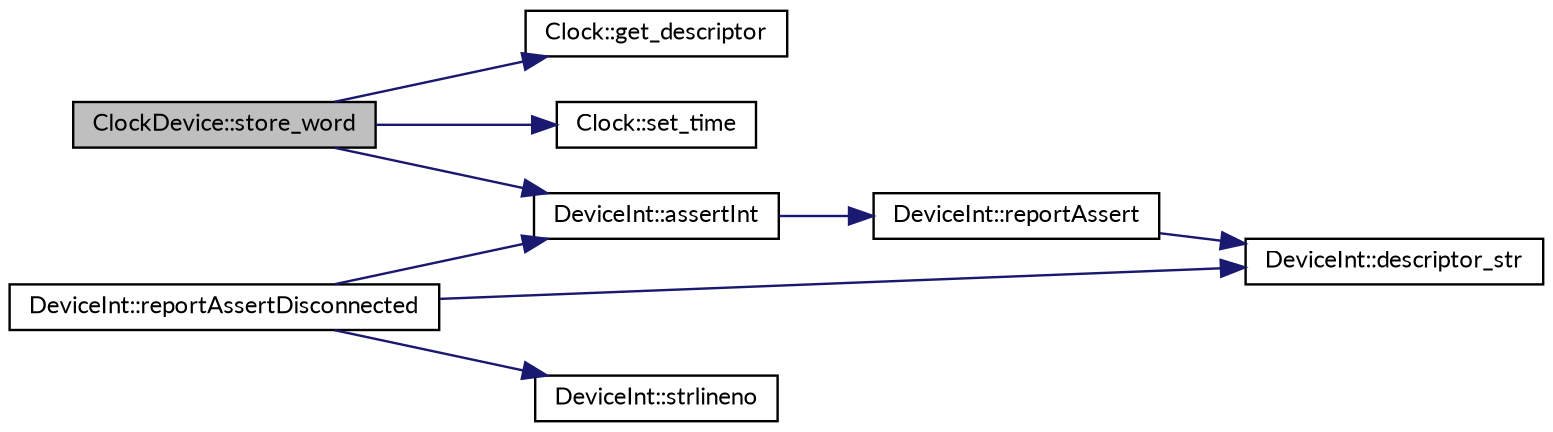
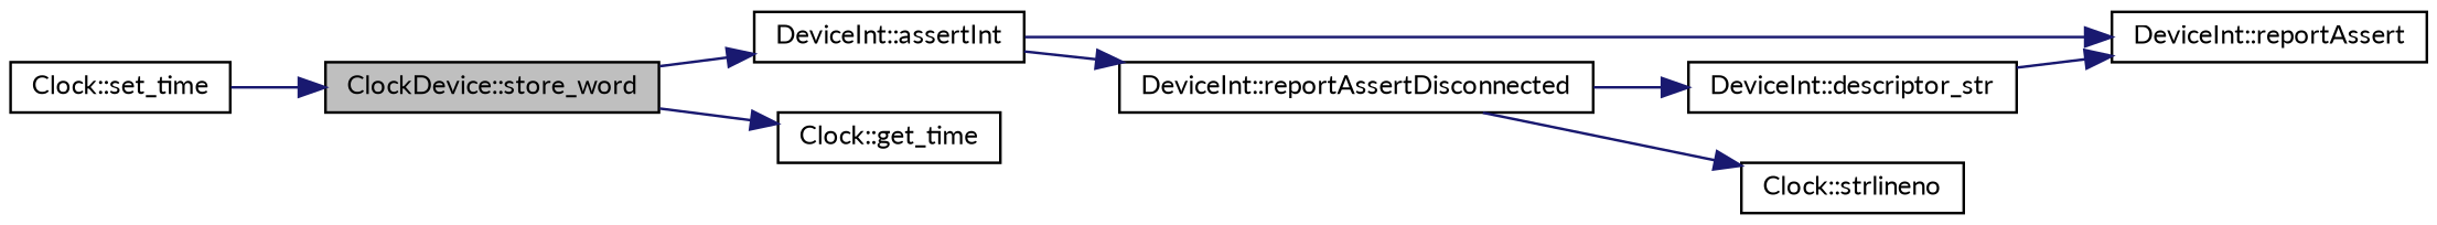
  digraph {
    fontname=Lato
    rankdir=LR
    node [color=black fillcolor=white fontname=Lato fontsize=10 shape=record style=filled]
    edge [color=midnightblue fontname=Lato fontsize=10 labelfontname=FreeSans labelfontsize=10 style=solid]
    n1 [fillcolor=grey75 fontcolor=black height=0.2 label="ClockDevice::store_word" width=0.4]
    n2 [height=0.2 label="DeviceInt::assertInt" width=0.4]
-   n3 [height=0.2 label="Clock::get_descriptor" width=0.4]
+   n3 [height=0.2 label="Clock::get_time" width=0.4]
    n4 [height=0.2 label="Clock::set_time" width=0.4]
    n5 [height=0.2 label="DeviceInt::reportAssert" width=0.4]
    n6 [height=0.2 label="DeviceInt::reportAssertDisconnected" width=0.4]
    n7 [height=0.2 label="DeviceInt::descriptor_str" width=0.4]
-   n8 [height=0.2 label="DeviceInt::strlineno" width=0.4]
+   n8 [height=0.2 label="Clock::strlineno" width=0.4]
    n1 -> n2
    n1 -> n3
-   n1 -> n4
+   n4 -> n1
    n2 -> n5
-   n6 -> n2
-   n5 -> n7
+   n2 -> n6
+   n7 -> n5
    n6 -> n7
    n6 -> n8
  }
